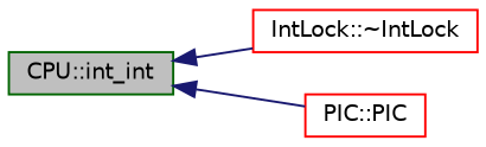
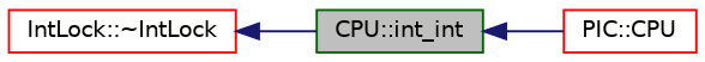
  digraph {
    rankdir=LR
    node [color=red fontname=Helvetica fontsize=10 shape=record]
    edge [color=midnightblue dir=back fontname=Helvetica fontsize=10 labelfontname=Helvetica labelfontsize=10 style=solid]
    n1 [color=darkgreen fillcolor=grey75 fontcolor=black height=0.2 label="CPU::int_int" style=filled width=0.4]
    n2 [height=0.2 label="IntLock::~IntLock" width=0.4]
-   n3 [height=0.2 label="PIC::PIC" width=0.4]
-   n1 -> n2
+   n3 [height=0.2 label="PIC::CPU" width=0.4]
+   n2 -> n1
    n1 -> n3
  }
